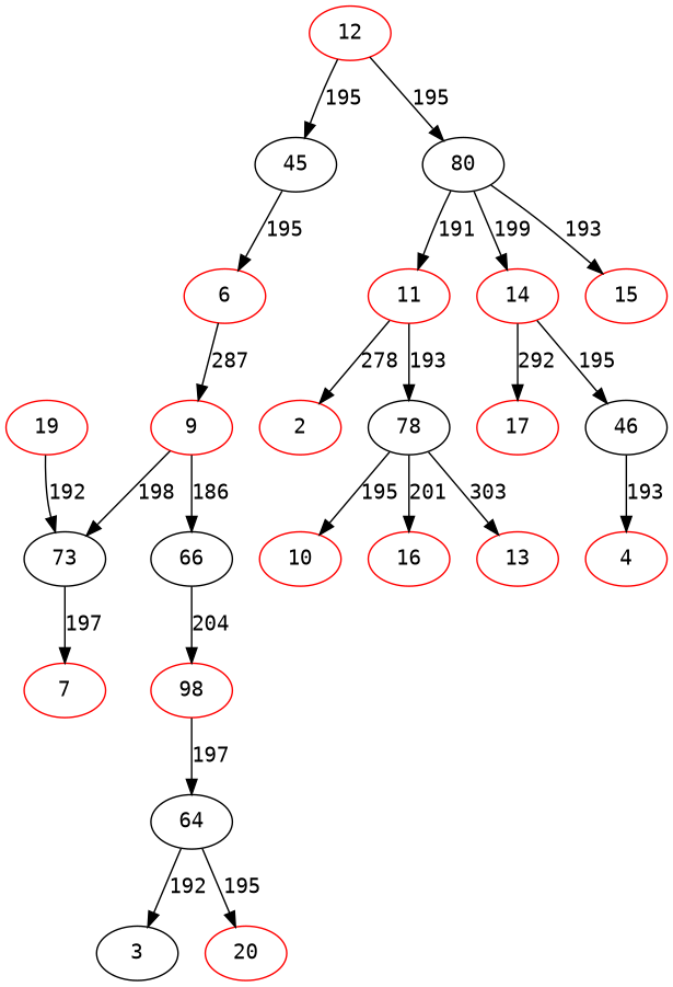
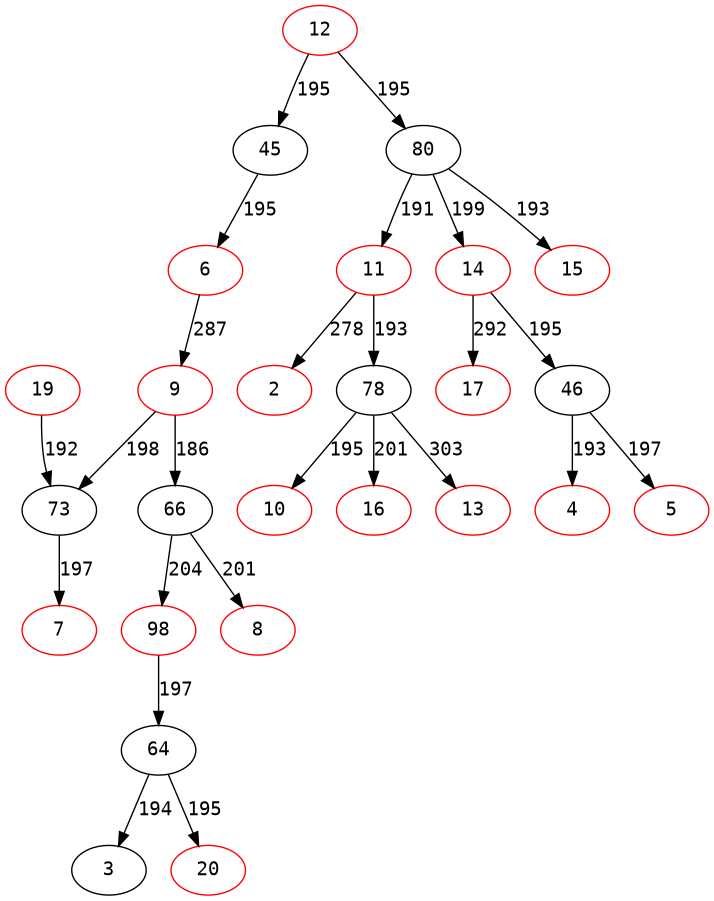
  digraph {
    fontname="DejaVu Sans Mono"
    node [color=red fontname="DejaVu Sans Mono"]
    edge [fontname="DejaVu Sans Mono"]
    45 [color=black]
    12
    80 [color=black]
    6
    11
    14
    15
    9
    66 [color=black]
    73 [color=black]
    n11 [label=98]
+   8
    7
    64 [color=black]
    3 [color=black]
    20
    19
    2
    78 [color=black]
    17
    46 [color=black]
    10
    16
    13
    4
+   5
    45 -> 6 [label=195]
    12 -> 45 [label=195]
    12 -> 80 [label=195]
    80 -> 11 [label=191]
    80 -> 14 [label=199]
    80 -> 15 [label=193]
    6 -> 9 [label=287]
    11 -> 2 [label=278]
    11 -> 78 [label=193]
    14 -> 17 [label=292]
    14 -> 46 [label=195]
    9 -> 66 [label=186]
    9 -> 73 [label=198]
    66 -> n11 [label=204]
+   66 -> 8 [label=201]
    73 -> 7 [label=197]
    n11 -> 64 [label=197]
-   64 -> 3 [label=192]
+   64 -> 3 [label=194]
    64 -> 20 [label=195]
    19 -> 73 [label=192]
    78 -> 10 [label=195]
    78 -> 16 [label=201]
    78 -> 13 [label=303]
    46 -> 4 [label=193]
+   46 -> 5 [label=197]
  }
